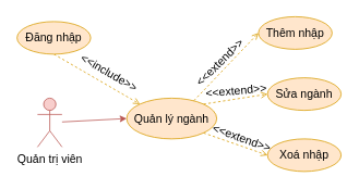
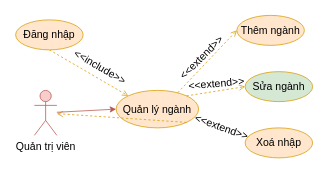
  <mxCell id="0" />
  <mxCell id="1" parent="0" />
  <mxCell id="2" value="Quản lý ngành" style="ellipse;whiteSpace=wrap;html=1;fillColor=#ffe6cc;strokeColor=#d79b00;fontSize=14;" vertex="1" parent="1"><mxGeometry x="154" y="120" width="110" height="50" as="geometry" /></mxCell>
  <mxCell id="3" style="rounded=0;orthogonalLoop=1;jettySize=auto;html=1;entryX=0;entryY=0.5;entryDx=0;entryDy=0;fillColor=#ffe6cc;strokeColor=#d79b00;exitX=0.747;exitY=0.061;exitDx=0;exitDy=0;exitPerimeter=0;dashed=1;fontSize=14;endArrow=open;endFill=0;" edge="1" parent="1" source="2" target="6"><mxGeometry relative="1" as="geometry"><mxPoint x="235" y="93" as="sourcePoint" /></mxGeometry></mxCell>
  <mxCell id="4" style="rounded=0;orthogonalLoop=1;jettySize=auto;html=1;entryX=0;entryY=0.5;entryDx=0;entryDy=0;fillColor=#ffe6cc;strokeColor=#d79b00;exitX=1;exitY=0;exitDx=0;exitDy=0;dashed=1;fontSize=14;endArrow=open;endFill=0;" edge="1" parent="1" source="2" target="7"><mxGeometry relative="1" as="geometry"><mxPoint x="256" y="110" as="sourcePoint" /></mxGeometry></mxCell>
- <mxCell id="5" style="rounded=0;orthogonalLoop=1;jettySize=auto;html=1;exitX=1;exitY=1;exitDx=0;exitDy=0;entryX=0;entryY=0.5;entryDx=0;entryDy=0;fillColor=#ffe6cc;strokeColor=#d79b00;dashed=1;fontSize=14;endArrow=open;endFill=0;" edge="1" parent="1" source="2" target="8"><mxGeometry relative="1" as="geometry"><mxPoint x="243" y="124" as="sourcePoint" /></mxGeometry></mxCell>
- <mxCell id="6" value="Thêm nhập" style="ellipse;whiteSpace=wrap;html=1;fillColor=#ffe6cc;strokeColor=#d79b00;fontSize=14;" vertex="1" parent="1"><mxGeometry x="315" y="20" width="90" height="40" as="geometry" /></mxCell>
- <mxCell id="7" value="Sửa ngành" style="ellipse;whiteSpace=wrap;html=1;fillColor=#ffe6cc;strokeColor=#d79b00;fontSize=14;" vertex="1" parent="1"><mxGeometry x="326" y="95" width="90" height="40" as="geometry" /></mxCell>
+ <mxCell id="5" style="rounded=0;orthogonalLoop=1;jettySize=auto;html=1;exitX=1;exitY=1;exitDx=0;exitDy=0;fillColor=#ffe6cc;strokeColor=#d79b00;dashed=1;fontSize=14;endArrow=open;endFill=0;" edge="1" parent="1" source="2" target="13"><mxGeometry relative="1" as="geometry"><mxPoint x="243" y="124" as="sourcePoint" /></mxGeometry></mxCell>
+ <mxCell id="6" value="Thêm ngành" style="ellipse;whiteSpace=wrap;html=1;fillColor=#ffe6cc;strokeColor=#d79b00;fontSize=14;" vertex="1" parent="1"><mxGeometry x="315" y="20" width="90" height="40" as="geometry" /></mxCell>
+ <mxCell id="7" value="Sửa ngành" style="ellipse;whiteSpace=wrap;html=1;fillColor=#d5e8d4;strokeColor=#d79b00;fontSize=14;" vertex="1" parent="1"><mxGeometry x="326" y="95" width="90" height="40" as="geometry" /></mxCell>
  <mxCell id="8" value="Xoá nhập" style="ellipse;whiteSpace=wrap;html=1;fillColor=#ffe6cc;strokeColor=#d79b00;fontSize=14;" vertex="1" parent="1"><mxGeometry x="326" y="170" width="90" height="40" as="geometry" /></mxCell>
  <mxCell id="9" value="&lt;font style=&quot;font-size: 14px;&quot;&gt;&amp;lt;&amp;lt;extend&amp;gt;&amp;gt;&lt;/font&gt;" style="text;html=1;strokeColor=none;fillColor=none;align=center;verticalAlign=middle;whiteSpace=wrap;rounded=0;rotation=-45;fontSize=14;" vertex="1" parent="1"><mxGeometry x="238" y="61" width="60" height="30" as="geometry" /></mxCell>
  <mxCell id="10" value="&lt;font style=&quot;font-size: 14px;&quot;&gt;&amp;lt;&amp;lt;extend&amp;gt;&amp;gt;&lt;/font&gt;" style="text;html=1;strokeColor=none;fillColor=none;align=center;verticalAlign=middle;whiteSpace=wrap;rounded=0;rotation=-5;fontSize=14;" vertex="1" parent="1"><mxGeometry x="258" y="96" width="60" height="30" as="geometry" /></mxCell>
  <mxCell id="11" value="&lt;font style=&quot;font-size: 14px;&quot;&gt;&amp;lt;&amp;lt;extend&amp;gt;&amp;gt;&lt;/font&gt;" style="text;html=1;strokeColor=none;fillColor=none;align=center;verticalAlign=middle;whiteSpace=wrap;rounded=0;rotation=20;fontSize=14;" vertex="1" parent="1"><mxGeometry x="265" y="154" width="60" height="30" as="geometry" /></mxCell>
  <mxCell id="12" style="rounded=0;orthogonalLoop=1;jettySize=auto;html=1;entryX=0;entryY=0.5;entryDx=0;entryDy=0;fillColor=#f8cecc;strokeColor=#b85450;fontSize=14;" edge="1" parent="1" source="13"><mxGeometry relative="1" as="geometry"><mxPoint x="154" y="145" as="targetPoint" /></mxGeometry></mxCell>
  <mxCell id="13" value="Quản trị viên" style="shape=umlActor;verticalLabelPosition=bottom;verticalAlign=top;html=1;outlineConnect=0;fillColor=#f8cecc;strokeColor=#b85450;fontSize=14;" vertex="1" parent="1"><mxGeometry x="45" y="120" width="30" height="60" as="geometry" /></mxCell>
  <mxCell id="14" style="rounded=0;orthogonalLoop=1;jettySize=auto;html=1;entryX=0;entryY=0;entryDx=0;entryDy=0;fillColor=#ffe6cc;strokeColor=#d79b00;endArrow=open;endFill=0;dashed=1;exitX=0.5;exitY=1;exitDx=0;exitDy=0;" edge="1" parent="1" source="15" target="2"><mxGeometry relative="1" as="geometry"><mxPoint x="65.5" y="-64" as="targetPoint" /><mxPoint x="65" y="26" as="sourcePoint" /></mxGeometry></mxCell>
  <mxCell id="15" value="Đăng nhập" style="ellipse;whiteSpace=wrap;html=1;fillColor=#ffe6cc;strokeColor=#d79b00;fontSize=14;" vertex="1" parent="1"><mxGeometry x="20" y="26" width="90" height="40" as="geometry" /></mxCell>
  <mxCell id="16" value="&lt;font&gt;&amp;lt;&amp;lt;include&amp;gt;&amp;gt;&lt;/font&gt;" style="text;html=1;strokeColor=none;fillColor=none;align=center;verticalAlign=middle;whiteSpace=wrap;rounded=0;rotation=30;fontSize=14;" vertex="1" parent="1"><mxGeometry x="103" y="74" width="60" height="30" as="geometry" /></mxCell>
